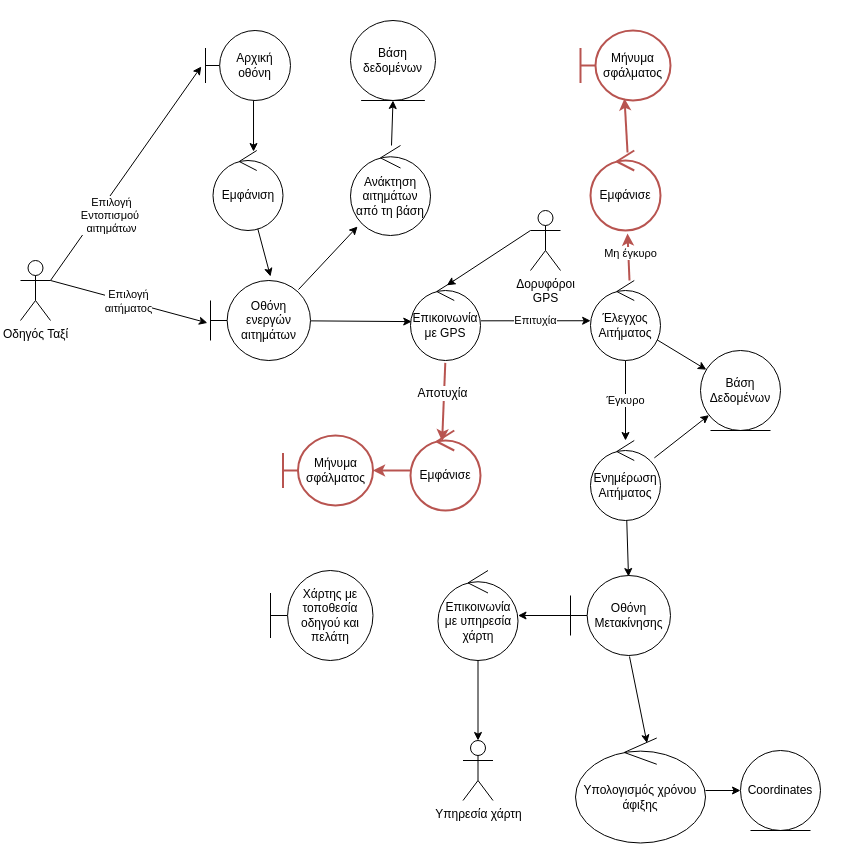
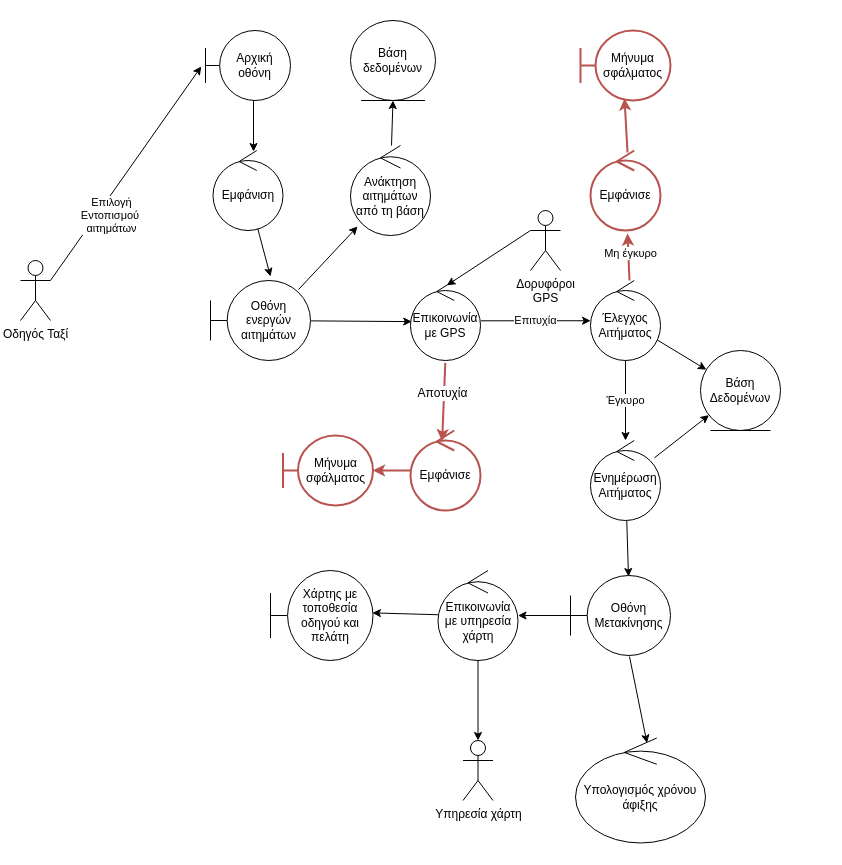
  <mxCell id="0" />
  <mxCell id="1" parent="0" />
  <mxCell id="2" value="" style="edgeStyle=none;html=1;entryX=-0.05;entryY=0.514;entryDx=0;entryDy=0;entryPerimeter=0;exitX=1;exitY=0.333;exitDx=0;exitDy=0;exitPerimeter=0;" parent="1" source="5" target="21" edge="1"><mxGeometry relative="1" as="geometry" /></mxCell>
  <mxCell id="3" value="Επιλογή&lt;br&gt;Εντοπισμού&amp;nbsp;&lt;br&gt;αιτημάτων" style="edgeLabel;html=1;align=center;verticalAlign=middle;resizable=0;points=[];" parent="2" vertex="1" connectable="0"><mxGeometry x="-0.4" y="-2" relative="1" as="geometry"><mxPoint x="13" y="-2" as="offset" /></mxGeometry></mxCell>
- <mxCell id="4" value="Επιλογή&lt;br&gt;αιτήματος" style="edgeStyle=none;html=1;exitX=1;exitY=0.333;exitDx=0;exitDy=0;exitPerimeter=0;entryX=-0.031;entryY=0.53;entryDx=0;entryDy=0;entryPerimeter=0;" parent="1" source="5" target="8" edge="1"><mxGeometry relative="1" as="geometry" /></mxCell>
  <mxCell id="5" value="Οδηγός Ταξί" style="shape=umlActor;verticalLabelPosition=bottom;verticalAlign=top;html=1;" parent="1" vertex="1"><mxGeometry x="20" y="260" width="30" height="60" as="geometry" /></mxCell>
  <mxCell id="6" style="edgeStyle=none;html=1;entryX=0.018;entryY=0.514;entryDx=0;entryDy=0;entryPerimeter=0;" parent="1" source="8" target="23" edge="1"><mxGeometry relative="1" as="geometry"><mxPoint x="410" y="350" as="targetPoint" /></mxGeometry></mxCell>
  <mxCell id="7" style="edgeStyle=none;html=1;entryX=0.088;entryY=0.9;entryDx=0;entryDy=0;entryPerimeter=0;exitX=0.88;exitY=0.113;exitDx=0;exitDy=0;exitPerimeter=0;" parent="1" source="8" target="42" edge="1"><mxGeometry relative="1" as="geometry" /></mxCell>
  <mxCell id="8" value="Οθόνη ενεργών αιτημάτων" style="shape=umlBoundary;whiteSpace=wrap;html=1;" parent="1" vertex="1"><mxGeometry x="210" y="280" width="100" height="80" as="geometry" /></mxCell>
  <mxCell id="9" value="Επιτυχία" style="edgeStyle=none;html=1;entryX=0.002;entryY=0.503;entryDx=0;entryDy=0;entryPerimeter=0;exitX=1.005;exitY=0.504;exitDx=0;exitDy=0;exitPerimeter=0;" parent="1" source="23" target="12" edge="1"><mxGeometry relative="1" as="geometry"><mxPoint x="588.32" y="321.92" as="targetPoint" /><mxPoint x="484.997" y="350.526" as="sourcePoint" /></mxGeometry></mxCell>
  <mxCell id="10" value="" style="edgeStyle=none;html=1;" parent="1" source="12" target="13" edge="1"><mxGeometry relative="1" as="geometry" /></mxCell>
  <mxCell id="11" value="Έγκυρο" style="edgeStyle=none;html=1;" parent="1" source="12" target="16" edge="1"><mxGeometry relative="1" as="geometry" /></mxCell>
  <mxCell id="12" value="Έλεγχος Αιτήματος" style="ellipse;shape=umlControl;whiteSpace=wrap;html=1;" parent="1" vertex="1"><mxGeometry x="590" y="280" width="70" height="80" as="geometry" /></mxCell>
  <mxCell id="13" value="Βάση Δεδομένων" style="ellipse;shape=umlEntity;whiteSpace=wrap;html=1;" parent="1" vertex="1"><mxGeometry x="700" y="350" width="80" height="80" as="geometry" /></mxCell>
  <mxCell id="14" style="edgeStyle=none;html=1;" parent="1" source="16" target="13" edge="1"><mxGeometry relative="1" as="geometry" /></mxCell>
  <mxCell id="15" value="" style="edgeStyle=none;html=1;endArrow=classic;endFill=1;entryX=0.58;entryY=0.013;entryDx=0;entryDy=0;entryPerimeter=0;" parent="1" source="16" target="45" edge="1"><mxGeometry relative="1" as="geometry"><mxPoint x="700" y="530" as="targetPoint" /></mxGeometry></mxCell>
  <mxCell id="16" value="Ενημέρωση Αιτήματος" style="ellipse;shape=umlControl;whiteSpace=wrap;html=1;" parent="1" vertex="1"><mxGeometry x="590" y="440" width="70" height="80" as="geometry" /></mxCell>
  <mxCell id="17" value="Εμφάνιση" style="ellipse;shape=umlControl;whiteSpace=wrap;html=1;" parent="1" vertex="1"><mxGeometry x="212.5" y="150" width="70" height="80" as="geometry" /></mxCell>
  <mxCell id="18" style="edgeStyle=none;html=1;entryX=0.52;entryY=0.06;entryDx=0;entryDy=0;entryPerimeter=0;exitX=0;exitY=0.333;exitDx=0;exitDy=0;exitPerimeter=0;" parent="1" source="19" target="23" edge="1"><mxGeometry relative="1" as="geometry" /></mxCell>
  <mxCell id="19" value="Δορυφόροι&lt;br&gt;GPS" style="shape=umlActor;verticalLabelPosition=bottom;verticalAlign=top;html=1;" parent="1" vertex="1"><mxGeometry x="530" y="210" width="30" height="60" as="geometry" /></mxCell>
  <mxCell id="20" style="edgeStyle=none;html=1;entryX=0.579;entryY=0.013;entryDx=0;entryDy=0;entryPerimeter=0;exitX=0.565;exitY=1;exitDx=0;exitDy=0;exitPerimeter=0;" parent="1" source="21" target="17" edge="1"><mxGeometry relative="1" as="geometry" /></mxCell>
  <mxCell id="21" value="Αρχική οθόνη" style="shape=umlBoundary;whiteSpace=wrap;html=1;" parent="1" vertex="1"><mxGeometry x="205" y="30" width="85" height="70" as="geometry" /></mxCell>
  <mxCell id="22" style="edgeStyle=none;html=1;entryX=0.6;entryY=-0.05;entryDx=0;entryDy=0;entryPerimeter=0;" parent="1" source="17" target="8" edge="1"><mxGeometry relative="1" as="geometry" /></mxCell>
  <mxCell id="23" value="Επικοινωνία με GPS" style="ellipse;shape=umlControl;whiteSpace=wrap;html=1;" parent="1" vertex="1"><mxGeometry x="410" y="280" width="70" height="80" as="geometry" /></mxCell>
  <mxCell id="24" style="edgeStyle=none;html=1;strokeWidth=2;fontSize=12;fillColor=none;strokeColor=#b85450;exitX=0.557;exitY=0;exitDx=0;exitDy=0;exitPerimeter=0;entryX=0.529;entryY=1.038;entryDx=0;entryDy=0;entryPerimeter=0;" parent="1" source="12" target="26" edge="1"><mxGeometry relative="1" as="geometry"><mxPoint x="461" y="520" as="sourcePoint" /><mxPoint x="730" y="260" as="targetPoint" /><Array as="points" /></mxGeometry></mxCell>
  <mxCell id="25" value="Μη έγκυρο" style="edgeLabel;html=1;align=center;verticalAlign=middle;resizable=0;points=[];" parent="24" connectable="0" vertex="1"><mxGeometry x="0.455" y="-3" relative="1" as="geometry"><mxPoint x="-1" y="7" as="offset" /></mxGeometry></mxCell>
  <mxCell id="26" value="Εμφάνισε" style="ellipse;shape=umlControl;whiteSpace=wrap;html=1;fillColor=none;strokeColor=#b85450;strokeWidth=2;" parent="1" vertex="1"><mxGeometry x="590" y="150" width="70" height="80" as="geometry" /></mxCell>
  <mxCell id="27" style="edgeStyle=none;html=1;strokeWidth=2;fontSize=12;fillColor=none;strokeColor=#b85450;exitX=0.529;exitY=0.025;exitDx=0;exitDy=0;exitPerimeter=0;entryX=0.489;entryY=0.971;entryDx=0;entryDy=0;entryPerimeter=0;" parent="1" source="26" target="28" edge="1"><mxGeometry relative="1" as="geometry"><mxPoint x="520" y="552.5" as="sourcePoint" /><mxPoint x="430" y="450" as="targetPoint" /><Array as="points" /></mxGeometry></mxCell>
  <mxCell id="28" value="Μήνυμα σφάλματος" style="shape=umlBoundary;whiteSpace=wrap;html=1;fillColor=none;strokeColor=#b85450;strokeWidth=2;" parent="1" vertex="1"><mxGeometry x="580" y="30" width="90" height="70" as="geometry" /></mxCell>
  <mxCell id="29" value="Αποτυχία" style="edgeStyle=none;html=1;strokeWidth=2;fontSize=12;fillColor=none;strokeColor=#b85450;entryX=0.452;entryY=0.134;entryDx=0;entryDy=0;entryPerimeter=0;exitX=0.497;exitY=1.03;exitDx=0;exitDy=0;exitPerimeter=0;" parent="1" source="23" target="31" edge="1"><mxGeometry x="-0.201" y="-2" relative="1" as="geometry"><mxPoint x="700" y="190" as="sourcePoint" /><mxPoint x="560" y="190" as="targetPoint" /><Array as="points" /><mxPoint as="offset" /></mxGeometry></mxCell>
  <mxCell id="30" value="" style="edgeStyle=none;html=1;endArrow=classic;endFill=1;fontSize=12;strokeColor=#b85450;strokeWidth=2;fillColor=none;" parent="1" source="31" target="32" edge="1"><mxGeometry relative="1" as="geometry" /></mxCell>
  <mxCell id="31" value="Εμφάνισε" style="ellipse;shape=umlControl;whiteSpace=wrap;html=1;fillColor=none;strokeColor=#b85450;strokeWidth=2;" parent="1" vertex="1"><mxGeometry x="410" y="430" width="70" height="80" as="geometry" /></mxCell>
  <mxCell id="32" value="Μήνυμα σφάλματος" style="shape=umlBoundary;whiteSpace=wrap;html=1;fillColor=none;strokeColor=#b85450;strokeWidth=2;" parent="1" vertex="1"><mxGeometry x="282.5" y="435" width="90" height="70" as="geometry" /></mxCell>
  <mxCell id="33" value="" style="edgeStyle=none;html=1;endArrow=classic;endFill=1;entryX=0.55;entryY=0.048;entryDx=0;entryDy=0;entryPerimeter=0;exitX=0.59;exitY=1.013;exitDx=0;exitDy=0;exitPerimeter=0;" parent="1" source="45" target="39" edge="1"><mxGeometry relative="1" as="geometry"><mxPoint x="392.5" y="615" as="targetPoint" /></mxGeometry></mxCell>
  <mxCell id="34" value="" style="edgeStyle=none;html=1;endArrow=classic;endFill=1;" parent="1" source="36" target="37" edge="1"><mxGeometry relative="1" as="geometry" /></mxCell>
+ <mxCell id="35" style="edgeStyle=none;html=1;entryX=0.994;entryY=0.471;entryDx=0;entryDy=0;entryPerimeter=0;" edge="1" parent="1" source="36" target="46"><mxGeometry relative="1" as="geometry" /></mxCell>
  <mxCell id="36" value="Επικοινωνία με υπηρεσία χάρτη" style="ellipse;shape=umlControl;whiteSpace=wrap;html=1;" parent="1" vertex="1"><mxGeometry x="437.5" y="570" width="80" height="90" as="geometry" /></mxCell>
  <mxCell id="37" value="Υπηρεσία χάρτη" style="shape=umlActor;verticalLabelPosition=bottom;verticalAlign=top;html=1;" parent="1" vertex="1"><mxGeometry x="462.5" y="740" width="30" height="60" as="geometry" /></mxCell>
- <mxCell id="38" value="" style="edgeStyle=none;html=1;endArrow=classic;endFill=1;entryX=0;entryY=0.5;entryDx=0;entryDy=0;" parent="1" source="39" target="40" edge="1"><mxGeometry relative="1" as="geometry"><mxPoint x="338.908" y="720.025" as="targetPoint" /></mxGeometry></mxCell>
  <mxCell id="39" value="Υπολογισμός χρόνου άφιξης" style="ellipse;shape=umlControl;whiteSpace=wrap;html=1;" parent="1" vertex="1"><mxGeometry x="575" y="737.5" width="130" height="105" as="geometry" /></mxCell>
- <mxCell id="40" value="Coordinates" style="ellipse;shape=umlEntity;whiteSpace=wrap;html=1;" parent="1" vertex="1"><mxGeometry x="740" y="750" width="80" height="80" as="geometry" /></mxCell>
  <mxCell id="41" style="edgeStyle=none;html=1;entryX=0.5;entryY=1;entryDx=0;entryDy=0;" parent="1" source="42" target="43" edge="1"><mxGeometry relative="1" as="geometry" /></mxCell>
  <mxCell id="42" value="Ανάκτηση αιτημάτων από τη βάση" style="ellipse;shape=umlControl;whiteSpace=wrap;html=1;" parent="1" vertex="1"><mxGeometry x="350" y="145" width="80" height="90" as="geometry" /></mxCell>
  <mxCell id="43" value="Βάση δεδομένων" style="ellipse;shape=umlEntity;whiteSpace=wrap;html=1;" parent="1" vertex="1"><mxGeometry x="350" y="20" width="85" height="80" as="geometry" /></mxCell>
  <mxCell id="44" value="" style="edgeStyle=none;html=1;" parent="1" source="45" target="36" edge="1"><mxGeometry relative="1" as="geometry" /></mxCell>
  <mxCell id="45" value="Οθόνη Μετακίνησης" style="shape=umlBoundary;whiteSpace=wrap;html=1;" parent="1" vertex="1"><mxGeometry x="570" y="575" width="100" height="80" as="geometry" /></mxCell>
  <mxCell id="46" value="Χάρτης με τοποθεσία οδηγού και πελάτη" style="shape=umlBoundary;whiteSpace=wrap;html=1;" vertex="1" parent="1"><mxGeometry x="270" y="570" width="102.5" height="90" as="geometry" /></mxCell>
